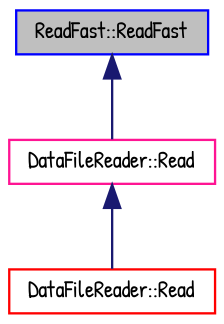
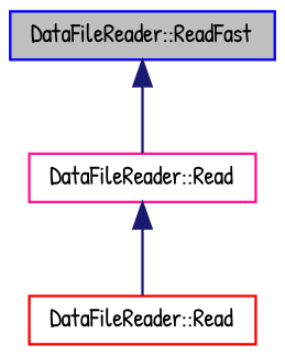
  digraph {
    rankdir=TB
    fontname="Patrick Hand"
    node [fillcolor=white fontname="Patrick Hand" fontsize=10 shape=record style=filled]
    edge [color=midnightblue dir=back fontname="Patrick Hand" fontsize=10 labelfontname=Helvetica labelfontsize=10 style=solid]
-   n1 [color=blue fillcolor=grey75 fontcolor=black height=0.2 label="ReadFast::ReadFast" width=0.4]
+   n1 [color=blue fillcolor=grey75 fontcolor=black height=0.2 label="DataFileReader::ReadFast" width=0.4]
    n2 [color=deeppink height=0.2 label="DataFileReader::Read" width=0.4]
    n3 [color=red height=0.2 label="DataFileReader::Read" width=0.4]
    n1 -> n2
    n2 -> n3
  }
